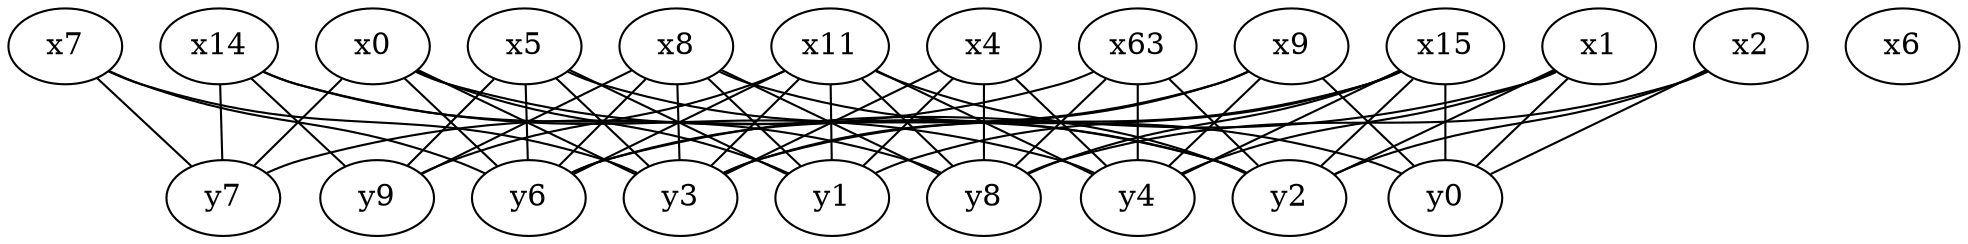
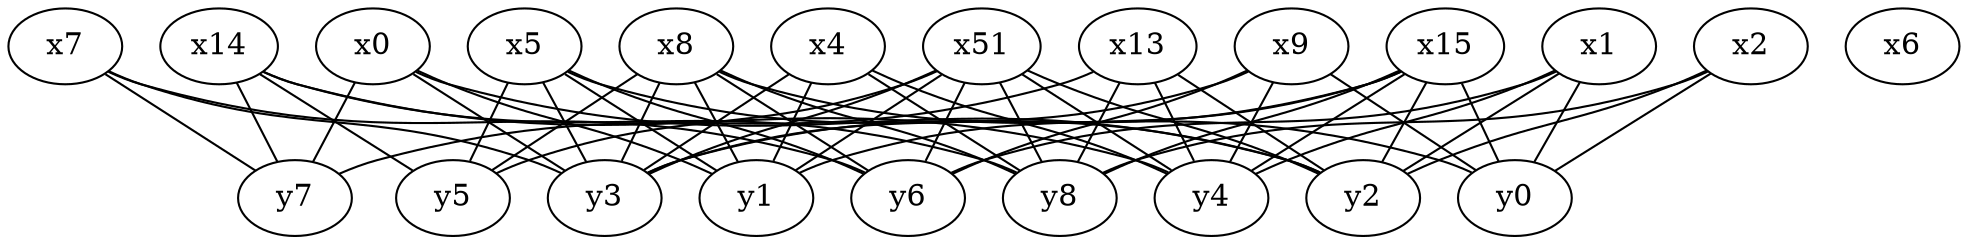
  strict graph {
    x0
    y6
    y3
    y7
    y1
    y2
    x14
    y4
    y8
-   y5 [label=y9]
-   x13 [label=x63]
+   y5
+   x13
    x6
    x15
    y0
    x5
    x2
    x7
    x1
-   x11
+   x11 [label=x51]
    x4
    x9
    x8
-   x0 -- y6
    x0 -- y3
    x0 -- y7
    x0 -- y1
    x0 -- y2
    x14 -- y7
    x14 -- y4
    x14 -- y8
    x14 -- y5
    x13 -- y7
    x13 -- y2
    x13 -- y4
    x13 -- y8
    x15 -- y3
    x15 -- y1
    x15 -- y2
    x15 -- y4
    x15 -- y8
    x15 -- y0
    x5 -- y6
    x5 -- y3
    x5 -- y1
    x5 -- y2
    x5 -- y5
    x2 -- y2
    x2 -- y8
    x2 -- y0
    x7 -- y6
    x7 -- y3
    x7 -- y7
    x1 -- y6
    x1 -- y2
    x1 -- y4
    x1 -- y0
    x11 -- y6
    x11 -- y3
    x11 -- y1
    x11 -- y2
    x11 -- y4
    x11 -- y8
    x11 -- y5
    x4 -- y3
    x4 -- y1
    x4 -- y4
    x4 -- y8
    x9 -- y6
    x9 -- y3
    x9 -- y4
    x9 -- y0
    x8 -- y6
    x8 -- y3
    x8 -- y1
    x8 -- y8
    x8 -- y5
    x8 -- y0
  }
